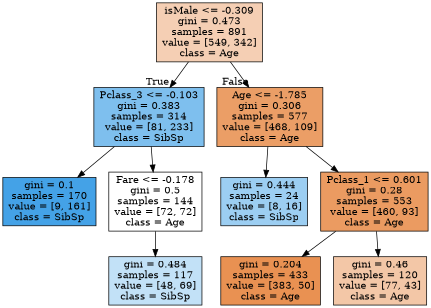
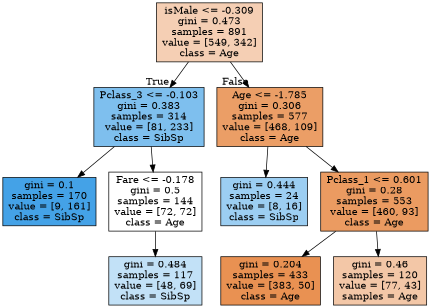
  digraph {
    node [color=black shape=box style=filled]
    n1 [fillcolor="#e5813960" label="isMale <= -0.309\ngini = 0.473\nsamples = 891\nvalue = [549, 342]\nclass = Age"]
    n2 [fillcolor="#399de5a6" label="Pclass_3 <= -0.103\ngini = 0.383\nsamples = 314\nvalue = [81, 233]\nclass = SibSp"]
    n3 [fillcolor="#e58139c4" label="Age <= -1.785\ngini = 0.306\nsamples = 577\nvalue = [468, 109]\nclass = Age"]
    n4 [fillcolor="#399de5f1" label="gini = 0.1\nsamples = 170\nvalue = [9, 161]\nclass = SibSp"]
    n5 [fillcolor="#e5813900" label="Fare <= -0.178\ngini = 0.5\nsamples = 144\nvalue = [72, 72]\nclass = Age"]
    n6 [fillcolor="#399de57f" label="gini = 0.444\nsamples = 24\nvalue = [8, 16]\nclass = SibSp"]
    n7 [fillcolor="#e58139cb" label="Pclass_1 <= 0.601\ngini = 0.28\nsamples = 553\nvalue = [460, 93]\nclass = Age"]
    n8 [fillcolor="#399de54e" label="gini = 0.484\nsamples = 117\nvalue = [48, 69]\nclass = SibSp"]
    n9 [fillcolor="#e58139de" label="gini = 0.204\nsamples = 433\nvalue = [383, 50]\nclass = Age"]
-   n10 [fillcolor="#e5813971" label="gini = 0.46\nsamples = 120\nvalue = [77, 43]\nclass = Age"]
+   n10 [fillcolor="#e5813971" label="gini = 0.46\nsamples = 120\nvalue = [77, 43]\nsamples = Age"]
    n1 -> n2 [headlabel=True labelangle=45 labeldistance=2.5]
    n1 -> n3 [headlabel=False labelangle=-45 labeldistance=2.5]
    n2 -> n4
    n2 -> n5
    n3 -> n6
    n3 -> n7
    n5 -> n8
    n7 -> n9
    n7 -> n10
  }
